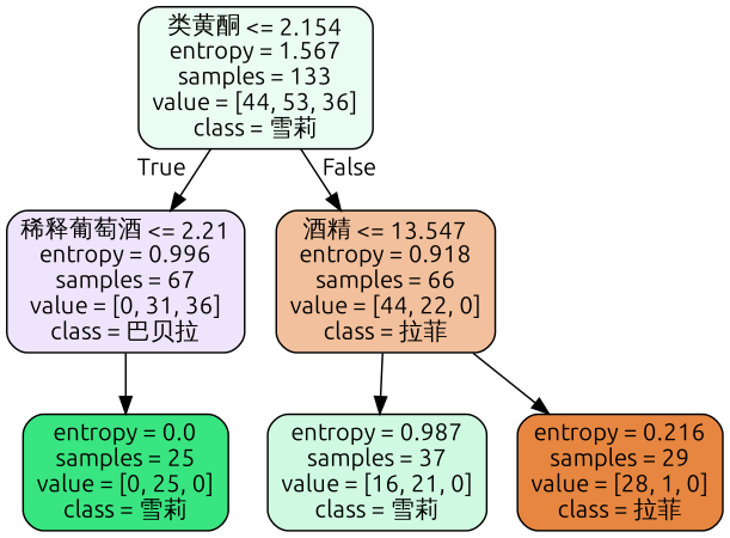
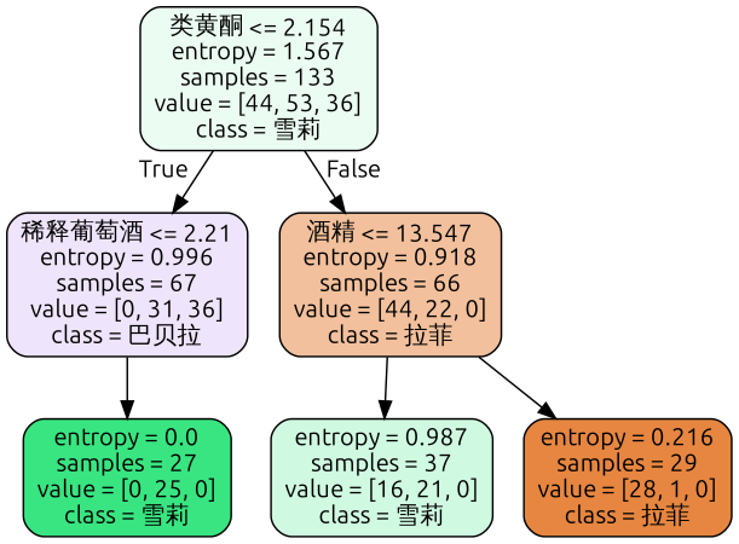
  digraph {
    fontname=Ubuntu
    node [color=black fontname=Ubuntu shape=box style="filled, rounded"]
    edge [fontname=Ubuntu]
    n1 [fillcolor="#ebfcf2" label="类黄酮 <= 2.154\nentropy = 1.567\nsamples = 133\nvalue = [44, 53, 36]\nclass = 雪莉"]
    n2 [fillcolor="#eee4fb" label="稀释葡萄酒 <= 2.21\nentropy = 0.996\nsamples = 67\nvalue = [0, 31, 36]\nclass = 巴贝拉"]
    n3 [fillcolor="#f2c09c" label="酒精 <= 13.547\nentropy = 0.918\nsamples = 66\nvalue = [44, 22, 0]\nclass = 拉菲"]
-   n4 [fillcolor="#39e581" label="entropy = 0.0\nsamples = 25\nvalue = [0, 25, 0]\nclass = 雪莉"]
+   n4 [fillcolor="#39e581" label="entropy = 0.0\nsamples = 27\nvalue = [0, 25, 0]\nclass = 雪莉"]
    n5 [fillcolor="#d0f9e1" label="entropy = 0.987\nsamples = 37\nvalue = [16, 21, 0]\nclass = 雪莉"]
    n6 [fillcolor="#e68640" label="entropy = 0.216\nsamples = 29\nvalue = [28, 1, 0]\nclass = 拉菲"]
    n1 -> n2 [headlabel=True labelangle=45 labeldistance=2.5]
    n1 -> n3 [headlabel=False labelangle=-45 labeldistance=2.5]
    n2 -> n4
    n3 -> n5
    n3 -> n6
  }
